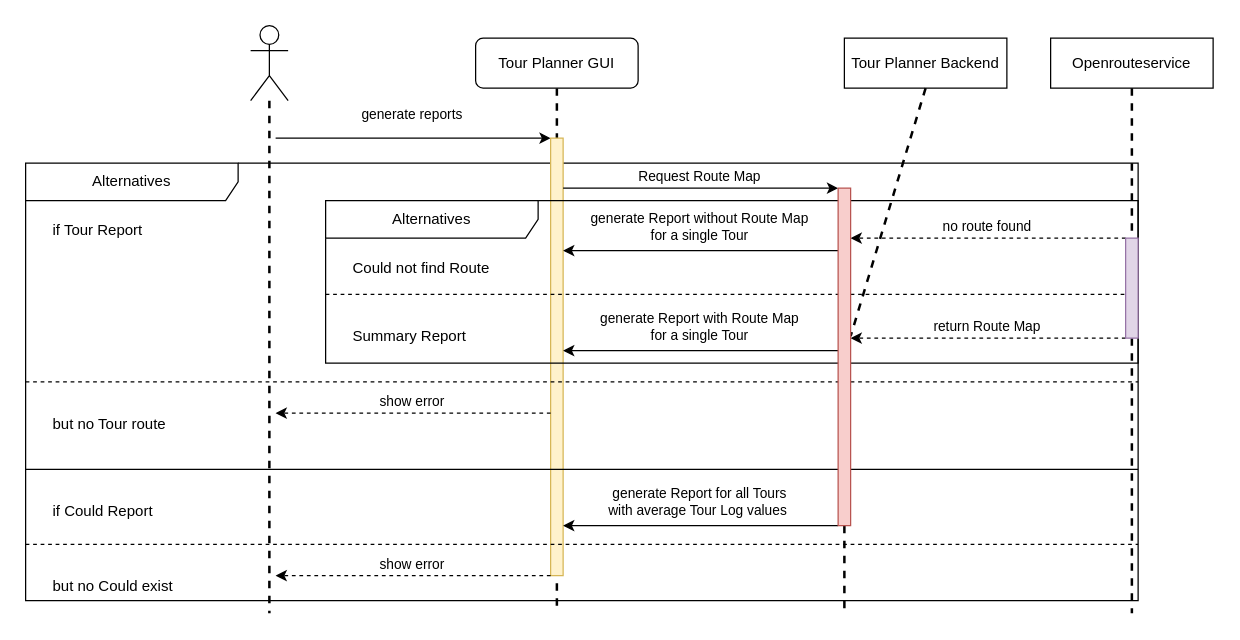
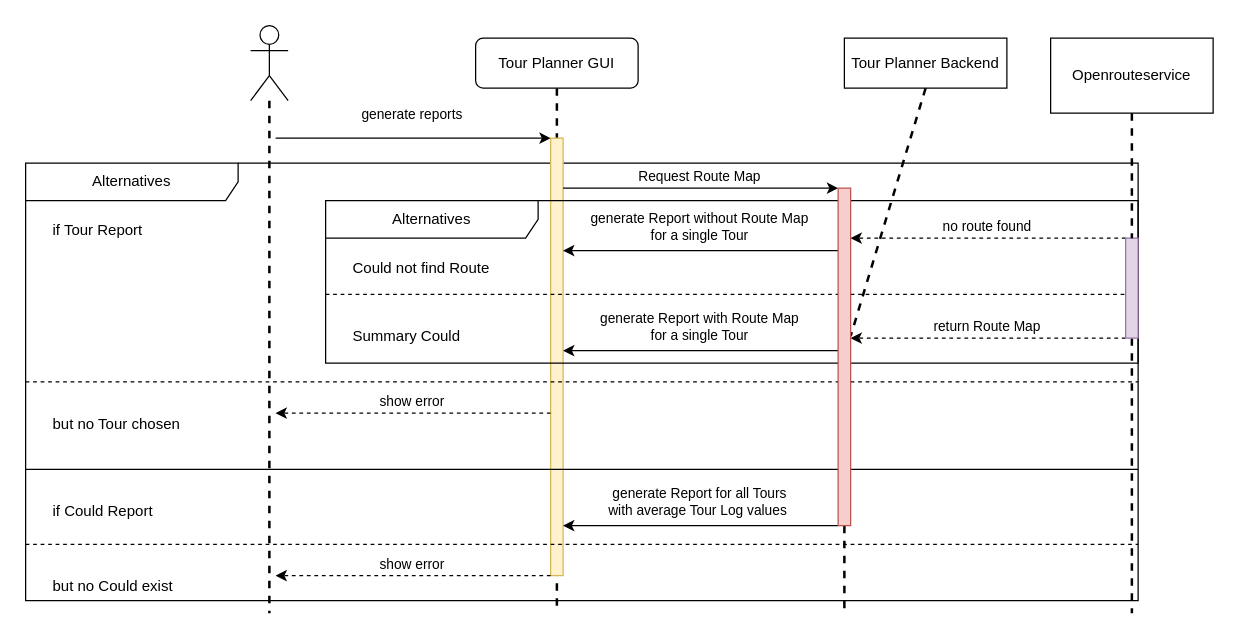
  <mxCell id="0" />
  <mxCell id="1" parent="0" />
  <mxCell id="2" style="rounded=0;orthogonalLoop=1;jettySize=auto;html=1;endArrow=none;startFill=0;dashed=1;strokeWidth=2;" edge="1" parent="1" source="3"><mxGeometry relative="1" as="geometry"><mxPoint x="215" y="490" as="targetPoint" /></mxGeometry></mxCell>
  <mxCell id="3" value="" style="shape=umlActor;verticalLabelPosition=bottom;verticalAlign=top;html=1;outlineConnect=0;" vertex="1" parent="1"><mxGeometry x="200" y="20" width="30" height="60" as="geometry" /></mxCell>
  <mxCell id="4" style="rounded=0;orthogonalLoop=1;jettySize=auto;html=1;dashed=1;endArrow=none;startFill=0;strokeWidth=2;" edge="1" parent="1" source="5"><mxGeometry relative="1" as="geometry"><mxPoint x="445" y="490" as="targetPoint" /></mxGeometry></mxCell>
  <mxCell id="5" value="Tour Planner GUI" style="whiteSpace=wrap;html=1;rounded=1;" vertex="1" parent="1"><mxGeometry x="380" y="30" width="130" height="40" as="geometry" /></mxCell>
  <mxCell id="6" style="rounded=0;orthogonalLoop=1;jettySize=auto;html=1;exitX=0.5;exitY=1;exitDx=0;exitDy=0;dashed=1;endArrow=none;startFill=0;strokeWidth=2;" edge="1" parent="1" source="39"><mxGeometry relative="1" as="geometry"><mxPoint x="675" y="490" as="targetPoint" /></mxGeometry></mxCell>
  <mxCell id="7" value="Tour Planner Backend" style="rounded=0;whiteSpace=wrap;html=1;" vertex="1" parent="1"><mxGeometry x="675" y="30" width="130" height="40" as="geometry" /></mxCell>
  <mxCell id="8" style="rounded=0;orthogonalLoop=1;jettySize=auto;html=1;dashed=1;endArrow=none;startFill=0;targetPerimeterSpacing=0;strokeWidth=2;" edge="1" parent="1" source="28"><mxGeometry relative="1" as="geometry"><mxPoint x="905" y="490" as="targetPoint" /></mxGeometry></mxCell>
- <mxCell id="9" value="Openrouteservice" style="rounded=0;whiteSpace=wrap;html=1;" vertex="1" parent="1"><mxGeometry x="840" y="30" width="130" height="40" as="geometry" /></mxCell>
+ <mxCell id="9" value="Openrouteservice" style="rounded=0;whiteSpace=wrap;html=1;" vertex="1" parent="1"><mxGeometry x="840" y="30" width="130" height="60" as="geometry" /></mxCell>
  <mxCell id="10" value="" style="endArrow=classic;html=1;rounded=0;" edge="1" parent="1"><mxGeometry width="50" height="50" relative="1" as="geometry"><mxPoint x="220" y="110" as="sourcePoint" /><mxPoint x="440" y="110" as="targetPoint" /></mxGeometry></mxCell>
  <mxCell id="11" value="generate reports" style="edgeLabel;html=1;align=center;verticalAlign=middle;resizable=0;points=[];" vertex="1" connectable="0" parent="10"><mxGeometry x="-0.018" y="-4" relative="1" as="geometry"><mxPoint y="-24" as="offset" /></mxGeometry></mxCell>
  <mxCell id="12" value="Alternatives" style="shape=umlFrame;whiteSpace=wrap;html=1;pointerEvents=0;recursiveResize=0;container=1;collapsible=0;width=170;" vertex="1" parent="1"><mxGeometry x="20" y="130" width="890" height="350" as="geometry" /></mxCell>
  <mxCell id="13" value="if Tour Report" style="text;html=1;" vertex="1" parent="12"><mxGeometry width="100" height="20" relative="1" as="geometry"><mxPoint x="20" y="40" as="offset" /></mxGeometry></mxCell>
  <mxCell id="14" value="" style="rounded=0;whiteSpace=wrap;html=1;fillColor=#fff2cc;strokeColor=#d6b656;" vertex="1" parent="12"><mxGeometry x="420" y="-20" width="10" height="350" as="geometry" /></mxCell>
  <mxCell id="15" value="" style="endArrow=classic;html=1;rounded=0;" edge="1" parent="12"><mxGeometry width="50" height="50" relative="1" as="geometry"><mxPoint x="430" y="20" as="sourcePoint" /><mxPoint x="650" y="20" as="targetPoint" /></mxGeometry></mxCell>
  <mxCell id="16" value="Request Route Map" style="edgeLabel;html=1;align=center;verticalAlign=middle;resizable=0;points=[];" vertex="1" connectable="0" parent="15"><mxGeometry x="-0.021" relative="1" as="geometry"><mxPoint y="-10" as="offset" /></mxGeometry></mxCell>
  <mxCell id="17" value="Alternatives" style="shape=umlFrame;whiteSpace=wrap;html=1;pointerEvents=0;recursiveResize=0;container=1;collapsible=0;width=170;" vertex="1" parent="12"><mxGeometry x="240" y="30" width="650" height="130" as="geometry" /></mxCell>
  <mxCell id="18" value="Could not find Route" style="text;html=1;" vertex="1" parent="17"><mxGeometry width="100" height="20" relative="1" as="geometry"><mxPoint x="20" y="40" as="offset" /></mxGeometry></mxCell>
- <mxCell id="19" value="Summary Report" style="line;strokeWidth=1;dashed=1;labelPosition=center;verticalLabelPosition=bottom;align=left;verticalAlign=top;spacingLeft=20;spacingTop=15;html=1;whiteSpace=wrap;" vertex="1" parent="17"><mxGeometry y="70" width="650" height="10" as="geometry" /></mxCell>
+ <mxCell id="19" value="Summary Could" style="line;strokeWidth=1;dashed=1;labelPosition=center;verticalLabelPosition=bottom;align=left;verticalAlign=top;spacingLeft=20;spacingTop=15;html=1;whiteSpace=wrap;" vertex="1" parent="17"><mxGeometry y="70" width="650" height="10" as="geometry" /></mxCell>
  <mxCell id="20" value="" style="endArrow=classic;html=1;rounded=0;dashed=1;" edge="1" parent="17"><mxGeometry width="50" height="50" relative="1" as="geometry"><mxPoint x="640" y="30" as="sourcePoint" /><mxPoint x="420" y="30" as="targetPoint" /></mxGeometry></mxCell>
  <mxCell id="21" value="no route found" style="edgeLabel;html=1;align=center;verticalAlign=middle;resizable=0;points=[];" vertex="1" connectable="0" parent="20"><mxGeometry x="0.021" y="-3" relative="1" as="geometry"><mxPoint y="-7" as="offset" /></mxGeometry></mxCell>
  <mxCell id="22" value="" style="endArrow=classic;html=1;rounded=0;" edge="1" parent="17"><mxGeometry width="50" height="50" relative="1" as="geometry"><mxPoint x="410" y="40" as="sourcePoint" /><mxPoint x="190" y="40" as="targetPoint" /></mxGeometry></mxCell>
  <mxCell id="23" value="generate Report without Route Map&lt;div&gt;for a single Tour&lt;/div&gt;" style="edgeLabel;html=1;align=center;verticalAlign=middle;resizable=0;points=[];" vertex="1" connectable="0" parent="22"><mxGeometry x="0.021" y="-3" relative="1" as="geometry"><mxPoint y="-17" as="offset" /></mxGeometry></mxCell>
  <mxCell id="24" value="" style="endArrow=classic;html=1;rounded=0;dashed=1;" edge="1" parent="17"><mxGeometry width="50" height="50" relative="1" as="geometry"><mxPoint x="640" y="110" as="sourcePoint" /><mxPoint x="420" y="110" as="targetPoint" /></mxGeometry></mxCell>
  <mxCell id="25" value="return Route Map" style="edgeLabel;html=1;align=center;verticalAlign=middle;resizable=0;points=[];" vertex="1" connectable="0" parent="24"><mxGeometry x="0.021" y="-3" relative="1" as="geometry"><mxPoint y="-7" as="offset" /></mxGeometry></mxCell>
  <mxCell id="26" value="" style="endArrow=classic;html=1;rounded=0;" edge="1" parent="17"><mxGeometry width="50" height="50" relative="1" as="geometry"><mxPoint x="410" y="120" as="sourcePoint" /><mxPoint x="190" y="120" as="targetPoint" /></mxGeometry></mxCell>
  <mxCell id="27" value="generate Report with Route Map&lt;div&gt;for a single Tour&lt;/div&gt;" style="edgeLabel;html=1;align=center;verticalAlign=middle;resizable=0;points=[];" vertex="1" connectable="0" parent="26"><mxGeometry x="0.021" y="-3" relative="1" as="geometry"><mxPoint y="-17" as="offset" /></mxGeometry></mxCell>
  <mxCell id="28" value="" style="rounded=0;whiteSpace=wrap;html=1;fillColor=#e1d5e7;strokeColor=#9673a6;" vertex="1" parent="17"><mxGeometry x="640" y="30" width="10" height="80" as="geometry" /></mxCell>
  <mxCell id="29" value="" style="endArrow=classic;html=1;rounded=0;" edge="1" parent="12"><mxGeometry width="50" height="50" relative="1" as="geometry"><mxPoint x="650" y="290" as="sourcePoint" /><mxPoint x="430" y="290" as="targetPoint" /></mxGeometry></mxCell>
  <mxCell id="30" value="generate Report for all Tours&lt;div&gt;with average Tour Log values&amp;nbsp;&lt;/div&gt;" style="edgeLabel;html=1;align=center;verticalAlign=middle;resizable=0;points=[];" vertex="1" connectable="0" parent="29"><mxGeometry x="0.021" y="-3" relative="1" as="geometry"><mxPoint y="-17" as="offset" /></mxGeometry></mxCell>
  <mxCell id="31" value="if Could Report" style="line;strokeWidth=1;labelPosition=center;verticalLabelPosition=bottom;align=left;verticalAlign=top;spacingLeft=20;spacingTop=15;html=1;whiteSpace=wrap;" vertex="1" parent="12"><mxGeometry y="240" width="890" height="10" as="geometry" /></mxCell>
- <mxCell id="32" value="but no Tour route" style="line;strokeWidth=1;dashed=1;labelPosition=center;verticalLabelPosition=bottom;align=left;verticalAlign=top;spacingLeft=20;spacingTop=15;html=1;whiteSpace=wrap;" vertex="1" parent="12"><mxGeometry y="170" width="890" height="10" as="geometry" /></mxCell>
+ <mxCell id="32" value="but no Tour chosen" style="line;strokeWidth=1;dashed=1;labelPosition=center;verticalLabelPosition=bottom;align=left;verticalAlign=top;spacingLeft=20;spacingTop=15;html=1;whiteSpace=wrap;" vertex="1" parent="12"><mxGeometry y="170" width="890" height="10" as="geometry" /></mxCell>
  <mxCell id="33" value="" style="endArrow=classic;html=1;rounded=0;dashed=1;" edge="1" parent="12"><mxGeometry width="50" height="50" relative="1" as="geometry"><mxPoint x="420" y="200" as="sourcePoint" /><mxPoint x="200" y="200" as="targetPoint" /></mxGeometry></mxCell>
  <mxCell id="34" value="show error" style="edgeLabel;html=1;align=center;verticalAlign=middle;resizable=0;points=[];" vertex="1" connectable="0" parent="33"><mxGeometry x="0.021" y="-3" relative="1" as="geometry"><mxPoint y="-7" as="offset" /></mxGeometry></mxCell>
  <mxCell id="35" value="but no Could exist" style="line;strokeWidth=1;dashed=1;labelPosition=center;verticalLabelPosition=bottom;align=left;verticalAlign=top;spacingLeft=20;spacingTop=15;html=1;whiteSpace=wrap;" vertex="1" parent="12"><mxGeometry y="300" width="890" height="10" as="geometry" /></mxCell>
  <mxCell id="36" value="" style="endArrow=classic;html=1;rounded=0;dashed=1;" edge="1" parent="12"><mxGeometry width="50" height="50" relative="1" as="geometry"><mxPoint x="420" y="330" as="sourcePoint" /><mxPoint x="200" y="330" as="targetPoint" /></mxGeometry></mxCell>
  <mxCell id="37" value="show error" style="edgeLabel;html=1;align=center;verticalAlign=middle;resizable=0;points=[];" vertex="1" connectable="0" parent="36"><mxGeometry x="0.021" y="-3" relative="1" as="geometry"><mxPoint y="-7" as="offset" /></mxGeometry></mxCell>
  <mxCell id="38" value="" style="rounded=0;orthogonalLoop=1;jettySize=auto;html=1;exitX=0.5;exitY=1;exitDx=0;exitDy=0;dashed=1;endArrow=none;startFill=0;strokeWidth=2;" edge="1" parent="1" source="7" target="39"><mxGeometry relative="1" as="geometry"><mxPoint x="675" y="270" as="targetPoint" /><mxPoint x="675" y="70" as="sourcePoint" /></mxGeometry></mxCell>
  <mxCell id="39" value="" style="rounded=0;whiteSpace=wrap;html=1;fillColor=#f8cecc;strokeColor=#b85450;" vertex="1" parent="1"><mxGeometry x="670" y="150" width="10" height="270" as="geometry" /></mxCell>
  <mxCell id="40" value="" style="rounded=0;orthogonalLoop=1;jettySize=auto;html=1;dashed=1;endArrow=none;startFill=0;targetPerimeterSpacing=0;strokeWidth=2;" edge="1" parent="1" source="9" target="28"><mxGeometry relative="1" as="geometry"><mxPoint x="905" y="270" as="targetPoint" /><mxPoint x="905" y="70" as="sourcePoint" /></mxGeometry></mxCell>
